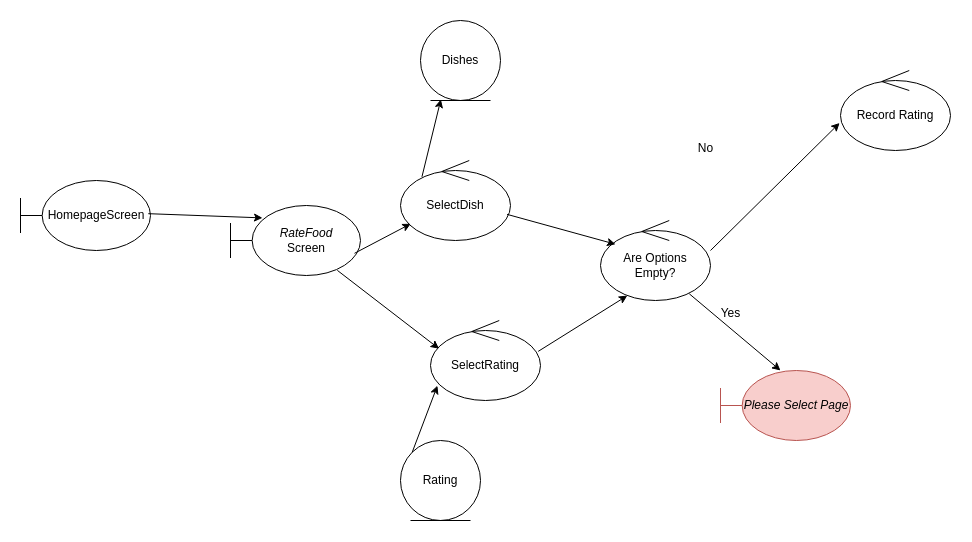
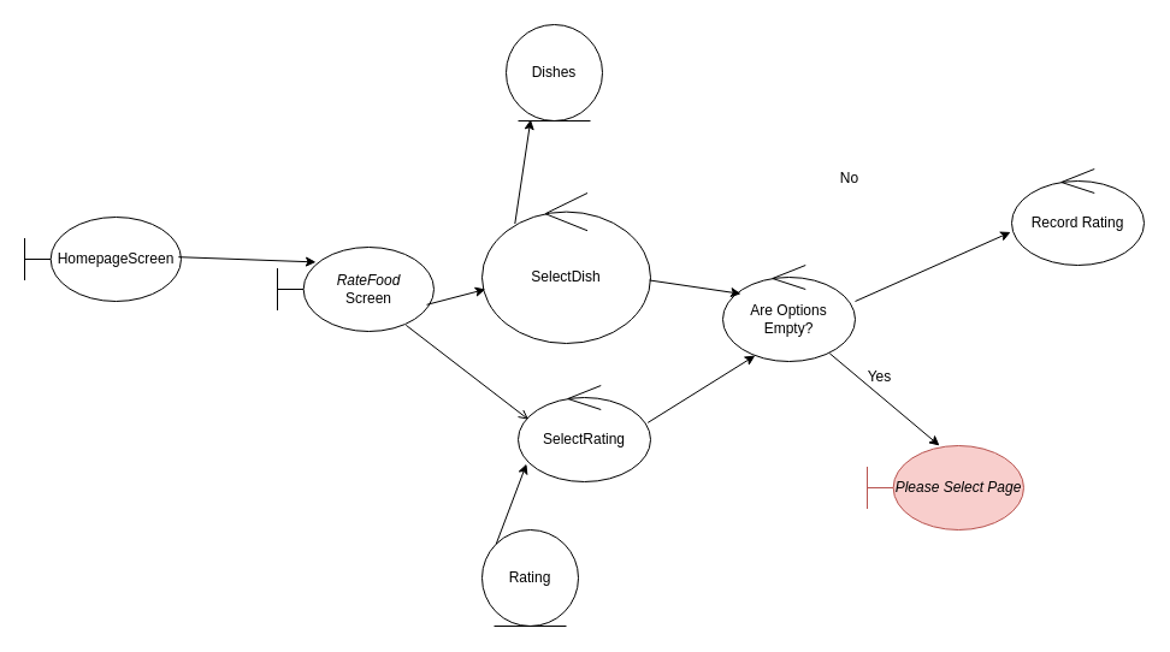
  <mxCell id="0" />
  <mxCell id="1" parent="0" />
  <mxCell id="2" value="HomepageScreen" style="shape=umlBoundary;whiteSpace=wrap;html=1;" parent="1" vertex="1"><mxGeometry x="20" y="180" width="130" height="70" as="geometry" /></mxCell>
  <mxCell id="3" value="" style="endArrow=classic;html=1;rounded=0;exitX=0.983;exitY=0.474;exitDx=0;exitDy=0;exitPerimeter=0;entryX=0.246;entryY=0.177;entryDx=0;entryDy=0;entryPerimeter=0;" parent="1" source="2" target="4" edge="1"><mxGeometry width="50" height="50" relative="1" as="geometry"><mxPoint x="150" y="325" as="sourcePoint" /><mxPoint x="240" y="213" as="targetPoint" /></mxGeometry></mxCell>
  <mxCell id="4" value="&lt;i&gt;RateFood&lt;br&gt;&lt;/i&gt;Screen" style="shape=umlBoundary;whiteSpace=wrap;html=1;" parent="1" vertex="1"><mxGeometry x="230" y="205" width="130" height="70" as="geometry" /></mxCell>
- <mxCell id="5" value="SelectDish" style="ellipse;shape=umlControl;whiteSpace=wrap;html=1;" parent="1" vertex="1"><mxGeometry x="400" y="160" width="110" height="80" as="geometry" /></mxCell>
+ <mxCell id="5" value="SelectDish" style="ellipse;shape=umlControl;whiteSpace=wrap;html=1;" parent="1" vertex="1"><mxGeometry x="400" y="160" width="140" height="125" as="geometry" /></mxCell>
  <mxCell id="6" value="" style="endArrow=classic;html=1;rounded=0;exitX=0.954;exitY=0.683;exitDx=0;exitDy=0;exitPerimeter=0;" parent="1" source="4" target="5" edge="1"><mxGeometry width="50" height="50" relative="1" as="geometry"><mxPoint x="260" y="360" as="sourcePoint" /><mxPoint x="374" y="364" as="targetPoint" /></mxGeometry></mxCell>
- <mxCell id="7" value="" style="endArrow=classic;html=1;rounded=0;exitX=0.822;exitY=0.927;exitDx=0;exitDy=0;exitPerimeter=0;entryX=0.078;entryY=0.353;entryDx=0;entryDy=0;entryPerimeter=0;" parent="1" source="4" target="8" edge="1"><mxGeometry width="50" height="50" relative="1" as="geometry"><mxPoint x="370" y="410" as="sourcePoint" /><mxPoint x="420" y="340" as="targetPoint" /></mxGeometry></mxCell>
+ <mxCell id="7" value="" style="endArrow=open;html=1;rounded=0;exitX=0.822;exitY=0.927;exitDx=0;exitDy=0;exitPerimeter=0;entryX=0.078;entryY=0.353;entryDx=0;entryDy=0;entryPerimeter=0;" parent="1" source="4" target="8" edge="1"><mxGeometry width="50" height="50" relative="1" as="geometry"><mxPoint x="370" y="410" as="sourcePoint" /><mxPoint x="420" y="340" as="targetPoint" /></mxGeometry></mxCell>
  <mxCell id="8" value="SelectRating" style="ellipse;shape=umlControl;whiteSpace=wrap;html=1;" parent="1" vertex="1"><mxGeometry x="430" y="320" width="110" height="80" as="geometry" /></mxCell>
  <mxCell id="9" value="Dishes" style="ellipse;shape=umlEntity;whiteSpace=wrap;html=1;" parent="1" vertex="1"><mxGeometry x="420" y="20" width="80" height="80" as="geometry" /></mxCell>
  <mxCell id="10" value="" style="endArrow=classic;html=1;rounded=0;exitX=0.195;exitY=0.204;exitDx=0;exitDy=0;exitPerimeter=0;entryX=0.255;entryY=0.986;entryDx=0;entryDy=0;entryPerimeter=0;" parent="1" source="5" target="9" edge="1"><mxGeometry width="50" height="50" relative="1" as="geometry"><mxPoint x="350" y="170" as="sourcePoint" /><mxPoint x="406" y="140" as="targetPoint" /></mxGeometry></mxCell>
  <mxCell id="11" value="Rating" style="ellipse;shape=umlEntity;whiteSpace=wrap;html=1;" parent="1" vertex="1"><mxGeometry x="400" y="440" width="80" height="80" as="geometry" /></mxCell>
  <mxCell id="12" value="" style="endArrow=classic;html=1;rounded=0;exitX=0;exitY=0;exitDx=0;exitDy=0;entryX=0.063;entryY=0.814;entryDx=0;entryDy=0;entryPerimeter=0;" parent="1" source="11" target="8" edge="1"><mxGeometry width="50" height="50" relative="1" as="geometry"><mxPoint x="370" y="457" as="sourcePoint" /><mxPoint x="389" y="380" as="targetPoint" /></mxGeometry></mxCell>
  <mxCell id="13" value="Are Options&lt;br&gt;Empty?" style="ellipse;shape=umlControl;whiteSpace=wrap;html=1;" parent="1" vertex="1"><mxGeometry x="600" y="220" width="110" height="80" as="geometry" /></mxCell>
  <mxCell id="14" value="" style="endArrow=classic;html=1;rounded=0;entryX=0.137;entryY=0.297;entryDx=0;entryDy=0;entryPerimeter=0;" parent="1" source="5" target="13" edge="1"><mxGeometry width="50" height="50" relative="1" as="geometry"><mxPoint x="550" y="357" as="sourcePoint" /><mxPoint x="569" y="280" as="targetPoint" /></mxGeometry></mxCell>
  <mxCell id="15" value="" style="endArrow=classic;html=1;rounded=0;exitX=0.979;exitY=0.386;exitDx=0;exitDy=0;exitPerimeter=0;entryX=0.244;entryY=0.939;entryDx=0;entryDy=0;entryPerimeter=0;" parent="1" source="8" target="13" edge="1"><mxGeometry width="50" height="50" relative="1" as="geometry"><mxPoint x="560" y="330" as="sourcePoint" /><mxPoint x="654" y="367" as="targetPoint" /></mxGeometry></mxCell>
  <mxCell id="16" value="" style="endArrow=classic;html=1;rounded=0;entryX=-0.008;entryY=0.656;entryDx=0;entryDy=0;entryPerimeter=0;exitX=1;exitY=0.375;exitDx=0;exitDy=0;exitPerimeter=0;" parent="1" source="13" target="19" edge="1"><mxGeometry width="50" height="50" relative="1" as="geometry"><mxPoint x="730" y="190" as="sourcePoint" /><mxPoint x="838" y="220" as="targetPoint" /></mxGeometry></mxCell>
  <mxCell id="17" value="" style="endArrow=classic;html=1;rounded=0;exitX=0.807;exitY=0.916;exitDx=0;exitDy=0;exitPerimeter=0;" parent="1" source="13" edge="1"><mxGeometry width="50" height="50" relative="1" as="geometry"><mxPoint x="740" y="220" as="sourcePoint" /><mxPoint x="780" y="370" as="targetPoint" /></mxGeometry></mxCell>
  <mxCell id="18" value="&lt;i&gt;Please Select Page&lt;/i&gt;" style="shape=umlBoundary;whiteSpace=wrap;html=1;fillColor=#f8cecc;strokeColor=#b85450;" parent="1" vertex="1"><mxGeometry x="720" y="370" width="130" height="70" as="geometry" /></mxCell>
- <mxCell id="19" value="Record Rating" style="ellipse;shape=umlControl;whiteSpace=wrap;html=1;" parent="1" vertex="1"><mxGeometry x="840" y="70" width="110" height="80" as="geometry" /></mxCell>
+ <mxCell id="19" value="Record Rating" style="ellipse;shape=umlControl;whiteSpace=wrap;html=1;" parent="1" vertex="1"><mxGeometry x="840" y="140" width="110" height="80" as="geometry" /></mxCell>
  <mxCell id="20" value="Νο" style="text;html=1;align=center;verticalAlign=middle;resizable=0;points=[];autosize=1;strokeColor=none;fillColor=none;" vertex="1" parent="1"><mxGeometry x="685" y="133" width="40" height="30" as="geometry" /></mxCell>
  <mxCell id="21" value="Yes" style="text;html=1;align=center;verticalAlign=middle;resizable=0;points=[];autosize=1;strokeColor=none;fillColor=none;" vertex="1" parent="1"><mxGeometry x="710" y="298" width="40" height="30" as="geometry" /></mxCell>
